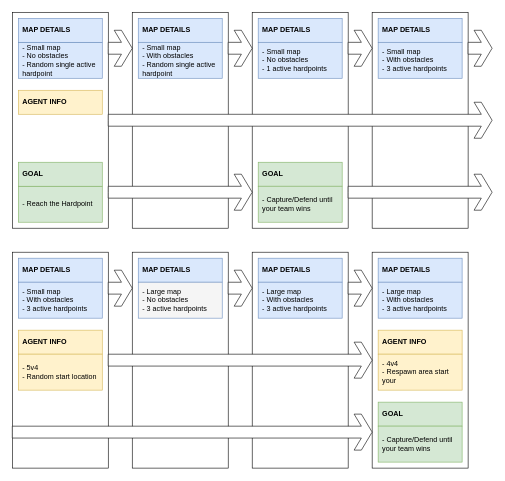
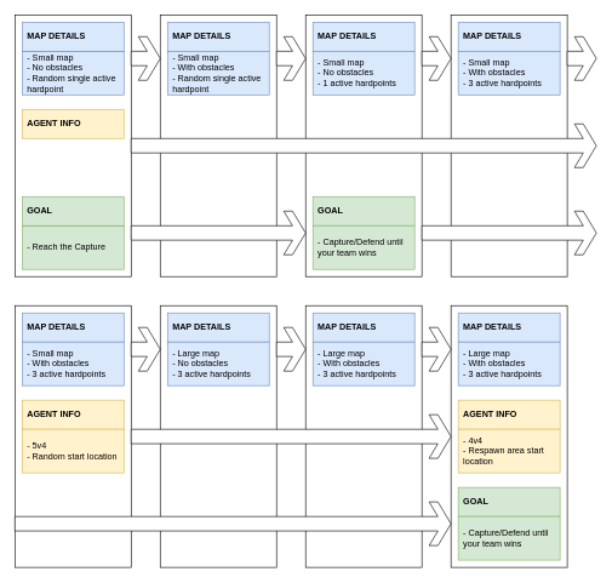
  <mxCell id="0" />
  <mxCell id="1" parent="0" />
  <mxCell id="2" value="" style="rounded=0;whiteSpace=wrap;html=1;" parent="1" vertex="1"><mxGeometry x="620" y="420" width="160" height="360" as="geometry" /></mxCell>
  <mxCell id="3" value="" style="rounded=0;whiteSpace=wrap;html=1;" parent="1" vertex="1"><mxGeometry x="420" y="420" width="160" height="360" as="geometry" /></mxCell>
  <mxCell id="4" value="" style="rounded=0;whiteSpace=wrap;html=1;" parent="1" vertex="1"><mxGeometry x="220" y="420" width="160" height="360" as="geometry" /></mxCell>
  <mxCell id="5" value="" style="rounded=0;whiteSpace=wrap;html=1;" parent="1" vertex="1"><mxGeometry x="20" y="420" width="160" height="360" as="geometry" /></mxCell>
  <mxCell id="6" value="" style="rounded=0;whiteSpace=wrap;html=1;" parent="1" vertex="1"><mxGeometry x="620" y="20" width="160" height="360" as="geometry" /></mxCell>
  <mxCell id="7" value="" style="rounded=0;whiteSpace=wrap;html=1;" parent="1" vertex="1"><mxGeometry x="420" y="20" width="160" height="360" as="geometry" /></mxCell>
  <mxCell id="8" value="" style="rounded=0;whiteSpace=wrap;html=1;" parent="1" vertex="1"><mxGeometry x="220" y="20" width="160" height="360" as="geometry" /></mxCell>
  <mxCell id="9" value="" style="rounded=0;whiteSpace=wrap;html=1;" parent="1" vertex="1"><mxGeometry x="20" y="20" width="160" height="360" as="geometry" /></mxCell>
  <mxCell id="10" value="- Small map&lt;br&gt;- No o&lt;span style=&quot;&quot;&gt;bstacles&lt;br&gt;&lt;/span&gt;- Random single active hardpoint" style="rounded=0;whiteSpace=wrap;html=1;align=left;spacingLeft=5;fillColor=#dae8fc;strokeColor=#6c8ebf;" parent="1" vertex="1"><mxGeometry x="30" y="70" width="140" height="60" as="geometry" /></mxCell>
- <mxCell id="11" value="- Reach the Hardpoint" style="rounded=0;whiteSpace=wrap;html=1;align=left;spacingLeft=5;fillColor=#d5e8d4;strokeColor=#82b366;" parent="1" vertex="1"><mxGeometry x="30" y="310" width="140" height="60" as="geometry" /></mxCell>
+ <mxCell id="11" value="- Reach the Capture" style="rounded=0;whiteSpace=wrap;html=1;align=left;spacingLeft=5;fillColor=#d5e8d4;strokeColor=#82b366;" parent="1" vertex="1"><mxGeometry x="30" y="310" width="140" height="60" as="geometry" /></mxCell>
  <mxCell id="12" value="MAP DETAILS" style="rounded=0;whiteSpace=wrap;html=1;align=left;spacingLeft=5;fillColor=#dae8fc;strokeColor=#6c8ebf;fontStyle=1" parent="1" vertex="1"><mxGeometry x="30" y="30" width="140" height="40" as="geometry" /></mxCell>
  <mxCell id="13" value="GOAL" style="rounded=0;whiteSpace=wrap;html=1;align=left;spacingLeft=5;fillColor=#d5e8d4;strokeColor=#82b366;fontStyle=1" parent="1" vertex="1"><mxGeometry x="30" y="270" width="140" height="40" as="geometry" /></mxCell>
  <mxCell id="14" value="AGENT INFO" style="rounded=0;whiteSpace=wrap;html=1;align=left;spacingLeft=5;fillColor=#fff2cc;strokeColor=#d6b656;fontStyle=1" parent="1" vertex="1"><mxGeometry x="30" y="150" width="140" height="40" as="geometry" /></mxCell>
  <mxCell id="15" value="MAP DETAILS" style="rounded=0;whiteSpace=wrap;html=1;align=left;spacingLeft=5;fontStyle=1;fillColor=#dae8fc;strokeColor=#6c8ebf;" parent="1" vertex="1"><mxGeometry x="230" y="30" width="140" height="40" as="geometry" /></mxCell>
  <mxCell id="16" value="&lt;span style=&quot;&quot;&gt;- Small map&lt;/span&gt;&lt;br style=&quot;&quot;&gt;&lt;span style=&quot;&quot;&gt;- With o&lt;/span&gt;&lt;span style=&quot;&quot;&gt;bstacles&lt;br&gt;&lt;/span&gt;&lt;span style=&quot;&quot;&gt;- Random single active hardpoint&lt;/span&gt;" style="rounded=0;whiteSpace=wrap;html=1;align=left;spacingLeft=5;fillColor=#dae8fc;strokeColor=#6c8ebf;" parent="1" vertex="1"><mxGeometry x="230" y="70" width="140" height="60" as="geometry" /></mxCell>
  <mxCell id="17" value="MAP DETAILS" style="rounded=0;whiteSpace=wrap;html=1;align=left;spacingLeft=5;fontStyle=1;fillColor=#dae8fc;strokeColor=#6c8ebf;" parent="1" vertex="1"><mxGeometry x="430" y="30" width="140" height="40" as="geometry" /></mxCell>
  <mxCell id="18" value="GOAL" style="rounded=0;whiteSpace=wrap;html=1;align=left;spacingLeft=5;fontStyle=1;fillColor=#d5e8d4;strokeColor=#82b366;" parent="1" vertex="1"><mxGeometry x="430" y="270" width="140" height="40" as="geometry" /></mxCell>
  <mxCell id="19" value="- Small map&lt;br&gt;- No o&lt;span style=&quot;&quot;&gt;bstacles&lt;br&gt;&lt;/span&gt;- 1 active hardpoints" style="rounded=0;whiteSpace=wrap;html=1;align=left;spacingLeft=5;fillColor=#dae8fc;strokeColor=#6c8ebf;" parent="1" vertex="1"><mxGeometry x="430" y="70" width="140" height="60" as="geometry" /></mxCell>
  <mxCell id="20" value="- Capture/Defend until your team wins" style="rounded=0;whiteSpace=wrap;html=1;align=left;spacingLeft=5;fillColor=#d5e8d4;strokeColor=#82b366;" parent="1" vertex="1"><mxGeometry x="430" y="310" width="140" height="60" as="geometry" /></mxCell>
  <mxCell id="21" value="MAP DETAILS" style="rounded=0;whiteSpace=wrap;html=1;align=left;spacingLeft=5;fontStyle=1;fillColor=#dae8fc;strokeColor=#6c8ebf;" parent="1" vertex="1"><mxGeometry x="630" y="30" width="140" height="40" as="geometry" /></mxCell>
  <mxCell id="22" value="&lt;span style=&quot;&quot;&gt;- Small map&lt;/span&gt;&lt;br style=&quot;&quot;&gt;&lt;span style=&quot;&quot;&gt;- With o&lt;/span&gt;&lt;span style=&quot;&quot;&gt;bstacles&lt;br&gt;&lt;/span&gt;- 3 active hardpoints" style="rounded=0;whiteSpace=wrap;html=1;align=left;spacingLeft=5;fillColor=#dae8fc;strokeColor=#6c8ebf;" parent="1" vertex="1"><mxGeometry x="630" y="70" width="140" height="60" as="geometry" /></mxCell>
  <mxCell id="23" value="MAP DETAILS" style="rounded=0;whiteSpace=wrap;html=1;align=left;spacingLeft=5;fontStyle=1;fillColor=#dae8fc;strokeColor=#6c8ebf;" parent="1" vertex="1"><mxGeometry x="30" y="430" width="140" height="40" as="geometry" /></mxCell>
  <mxCell id="24" value="AGENT INFO" style="rounded=0;whiteSpace=wrap;html=1;align=left;spacingLeft=5;fontStyle=1;fillColor=#fff2cc;strokeColor=#d6b656;" parent="1" vertex="1"><mxGeometry x="30" y="550" width="140" height="40" as="geometry" /></mxCell>
  <mxCell id="25" value="&lt;span style=&quot;&quot;&gt;- Small map&lt;/span&gt;&lt;br style=&quot;&quot;&gt;&lt;span style=&quot;&quot;&gt;- With o&lt;/span&gt;&lt;span style=&quot;&quot;&gt;bstacles&lt;br&gt;&lt;/span&gt;- 3 active hardpoints" style="rounded=0;whiteSpace=wrap;html=1;align=left;spacingLeft=5;fillColor=#dae8fc;strokeColor=#6c8ebf;" parent="1" vertex="1"><mxGeometry x="30" y="470" width="140" height="60" as="geometry" /></mxCell>
  <mxCell id="26" value="- 5v4&lt;br&gt;- Random start location" style="rounded=0;whiteSpace=wrap;html=1;align=left;spacingLeft=5;fillColor=#fff2cc;strokeColor=#d6b656;" parent="1" vertex="1"><mxGeometry x="30" y="590" width="140" height="60" as="geometry" /></mxCell>
  <mxCell id="27" value="MAP DETAILS" style="rounded=0;whiteSpace=wrap;html=1;align=left;spacingLeft=5;fontStyle=1;fillColor=#dae8fc;strokeColor=#6c8ebf;" parent="1" vertex="1"><mxGeometry x="230" y="430" width="140" height="40" as="geometry" /></mxCell>
- <mxCell id="28" value="&lt;span style=&quot;&quot;&gt;- Large map&lt;/span&gt;&lt;br style=&quot;&quot;&gt;&lt;span style=&quot;&quot;&gt;- No o&lt;/span&gt;&lt;span style=&quot;&quot;&gt;bstacles&lt;br&gt;&lt;/span&gt;&lt;span style=&quot;&quot;&gt;- 3 active hardpoints&lt;/span&gt;" style="rounded=0;whiteSpace=wrap;html=1;align=left;spacingLeft=5;fillColor=#f5f5f5;strokeColor=#6c8ebf;" parent="1" vertex="1"><mxGeometry x="230" y="470" width="140" height="60" as="geometry" /></mxCell>
+ <mxCell id="28" value="&lt;span style=&quot;&quot;&gt;- Large map&lt;/span&gt;&lt;br style=&quot;&quot;&gt;&lt;span style=&quot;&quot;&gt;- No o&lt;/span&gt;&lt;span style=&quot;&quot;&gt;bstacles&lt;br&gt;&lt;/span&gt;&lt;span style=&quot;&quot;&gt;- 3 active hardpoints&lt;/span&gt;" style="rounded=0;whiteSpace=wrap;html=1;align=left;spacingLeft=5;fillColor=#dae8fc;strokeColor=#6c8ebf;" parent="1" vertex="1"><mxGeometry x="230" y="470" width="140" height="60" as="geometry" /></mxCell>
  <mxCell id="29" value="MAP DETAILS" style="rounded=0;whiteSpace=wrap;html=1;align=left;spacingLeft=5;fontStyle=1;fillColor=#dae8fc;strokeColor=#6c8ebf;" parent="1" vertex="1"><mxGeometry x="430" y="430" width="140" height="40" as="geometry" /></mxCell>
  <mxCell id="30" value="&lt;span style=&quot;&quot;&gt;- Large map&lt;/span&gt;&lt;br style=&quot;&quot;&gt;&lt;span style=&quot;&quot;&gt;- With o&lt;/span&gt;&lt;span style=&quot;&quot;&gt;bstacles&lt;br&gt;&lt;/span&gt;&lt;span style=&quot;&quot;&gt;- 3 active hardpoints&lt;/span&gt;" style="rounded=0;whiteSpace=wrap;html=1;align=left;spacingLeft=5;fillColor=#dae8fc;strokeColor=#6c8ebf;" parent="1" vertex="1"><mxGeometry x="430" y="470" width="140" height="60" as="geometry" /></mxCell>
  <mxCell id="31" value="MAP DETAILS" style="rounded=0;whiteSpace=wrap;html=1;align=left;spacingLeft=5;fontStyle=1;fillColor=#dae8fc;strokeColor=#6c8ebf;" parent="1" vertex="1"><mxGeometry x="630" y="430" width="140" height="40" as="geometry" /></mxCell>
  <mxCell id="32" value="AGENT INFO" style="rounded=0;whiteSpace=wrap;html=1;align=left;spacingLeft=5;fontStyle=1;fillColor=#fff2cc;strokeColor=#d6b656;" parent="1" vertex="1"><mxGeometry x="630" y="550" width="140" height="40" as="geometry" /></mxCell>
  <mxCell id="33" value="&lt;span style=&quot;&quot;&gt;- Large map&lt;/span&gt;&lt;br style=&quot;&quot;&gt;&lt;span style=&quot;&quot;&gt;- With o&lt;/span&gt;&lt;span style=&quot;&quot;&gt;bstacles&lt;br&gt;&lt;/span&gt;&lt;span style=&quot;&quot;&gt;- 3 active hardpoints&lt;/span&gt;" style="rounded=0;whiteSpace=wrap;html=1;align=left;spacingLeft=5;fillColor=#dae8fc;strokeColor=#6c8ebf;" parent="1" vertex="1"><mxGeometry x="630" y="470" width="140" height="60" as="geometry" /></mxCell>
- <mxCell id="34" value="- 4v4&lt;br&gt;- Respawn area start your" style="rounded=0;whiteSpace=wrap;html=1;align=left;spacingLeft=5;fillColor=#fff2cc;strokeColor=#d6b656;" parent="1" vertex="1"><mxGeometry x="630" y="590" width="140" height="60" as="geometry" /></mxCell>
+ <mxCell id="34" value="- 4v4&lt;br&gt;- Respawn area start location" style="rounded=0;whiteSpace=wrap;html=1;align=left;spacingLeft=5;fillColor=#fff2cc;strokeColor=#d6b656;" parent="1" vertex="1"><mxGeometry x="630" y="590" width="140" height="60" as="geometry" /></mxCell>
  <mxCell id="35" value="" style="html=1;shadow=0;dashed=0;align=center;verticalAlign=middle;shape=mxgraph.arrows2.sharpArrow;dy1=0.67;dx1=18;dx2=18;notch=0;" parent="1" vertex="1"><mxGeometry x="180" y="170" width="640" height="60" as="geometry" /></mxCell>
  <mxCell id="36" value="" style="html=1;shadow=0;dashed=0;align=center;verticalAlign=middle;shape=mxgraph.arrows2.sharpArrow;dy1=0.67;dx1=18;dx2=18;notch=0;" parent="1" vertex="1"><mxGeometry x="180" y="290" width="240" height="60" as="geometry" /></mxCell>
  <mxCell id="37" value="" style="html=1;shadow=0;dashed=0;align=center;verticalAlign=middle;shape=mxgraph.arrows2.sharpArrow;dy1=0.67;dx1=18;dx2=18;notch=0;" parent="1" vertex="1"><mxGeometry x="180" y="50" width="40" height="60" as="geometry" /></mxCell>
  <mxCell id="38" value="" style="html=1;shadow=0;dashed=0;align=center;verticalAlign=middle;shape=mxgraph.arrows2.sharpArrow;dy1=0.67;dx1=18;dx2=18;notch=0;" parent="1" vertex="1"><mxGeometry x="580" y="290" width="240" height="60" as="geometry" /></mxCell>
  <mxCell id="39" value="" style="html=1;shadow=0;dashed=0;align=center;verticalAlign=middle;shape=mxgraph.arrows2.sharpArrow;dy1=0.67;dx1=18;dx2=18;notch=0;" parent="1" vertex="1"><mxGeometry x="180" y="570" width="440" height="60" as="geometry" /></mxCell>
  <mxCell id="40" value="" style="html=1;shadow=0;dashed=0;align=center;verticalAlign=middle;shape=mxgraph.arrows2.sharpArrow;dy1=0.67;dx1=18;dx2=18;notch=0;" parent="1" vertex="1"><mxGeometry x="380" y="50" width="40" height="60" as="geometry" /></mxCell>
  <mxCell id="41" value="" style="html=1;shadow=0;dashed=0;align=center;verticalAlign=middle;shape=mxgraph.arrows2.sharpArrow;dy1=0.67;dx1=18;dx2=18;notch=0;" parent="1" vertex="1"><mxGeometry x="580" y="50" width="40" height="60" as="geometry" /></mxCell>
  <mxCell id="42" value="" style="html=1;shadow=0;dashed=0;align=center;verticalAlign=middle;shape=mxgraph.arrows2.sharpArrow;dy1=0.67;dx1=18;dx2=18;notch=0;" parent="1" vertex="1"><mxGeometry x="780" y="50" width="40" height="60" as="geometry" /></mxCell>
  <mxCell id="43" value="" style="html=1;shadow=0;dashed=0;align=center;verticalAlign=middle;shape=mxgraph.arrows2.sharpArrow;dy1=0.67;dx1=18;dx2=18;notch=0;" parent="1" vertex="1"><mxGeometry x="180" y="450" width="40" height="60" as="geometry" /></mxCell>
  <mxCell id="44" value="" style="html=1;shadow=0;dashed=0;align=center;verticalAlign=middle;shape=mxgraph.arrows2.sharpArrow;dy1=0.67;dx1=18;dx2=18;notch=0;" parent="1" vertex="1"><mxGeometry x="380" y="450" width="40" height="60" as="geometry" /></mxCell>
  <mxCell id="45" value="" style="html=1;shadow=0;dashed=0;align=center;verticalAlign=middle;shape=mxgraph.arrows2.sharpArrow;dy1=0.67;dx1=18;dx2=18;notch=0;" parent="1" vertex="1"><mxGeometry x="580" y="450" width="40" height="60" as="geometry" /></mxCell>
  <mxCell id="46" value="" style="html=1;shadow=0;dashed=0;align=center;verticalAlign=middle;shape=mxgraph.arrows2.sharpArrow;dy1=0.67;dx1=18;dx2=18;notch=0;" parent="1" vertex="1"><mxGeometry x="20" y="690" width="600" height="60" as="geometry" /></mxCell>
  <mxCell id="47" value="GOAL" style="rounded=0;whiteSpace=wrap;html=1;align=left;spacingLeft=5;fontStyle=1;fillColor=#d5e8d4;strokeColor=#82b366;" parent="1" vertex="1"><mxGeometry x="630" y="670" width="140" height="40" as="geometry" /></mxCell>
  <mxCell id="48" value="- Capture/Defend until your team wins" style="rounded=0;whiteSpace=wrap;html=1;align=left;spacingLeft=5;fillColor=#d5e8d4;strokeColor=#82b366;" parent="1" vertex="1"><mxGeometry x="630" y="710" width="140" height="60" as="geometry" /></mxCell>
